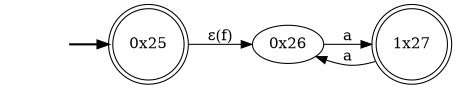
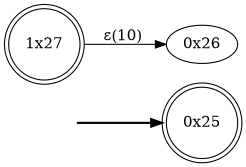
  digraph {
    rankdir=LR
    fake [style=invisible]
    "0x25" [root=true shape=doublecircle]
    "0x26"
    n4 [label="1x27" shape=doublecircle]
    fake -> "0x25" [style=bold]
-   "0x25" -> "0x26" [label="ε(f)"]
-   "0x26" -> n4 [label=a]
-   n4 -> "0x26" [label=a]
+   n4 -> "0x26" [label="ε(10)"]
  }
